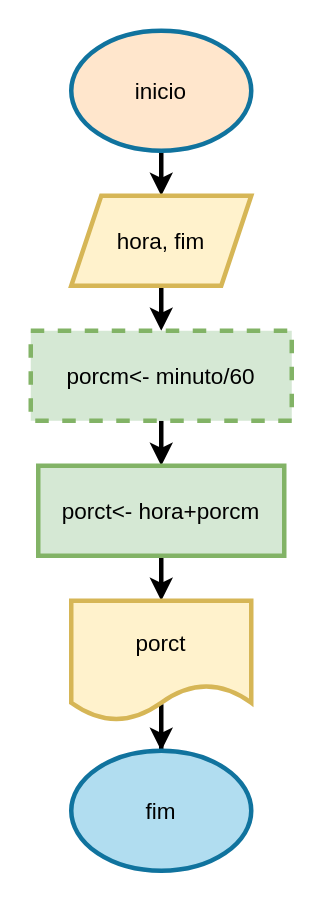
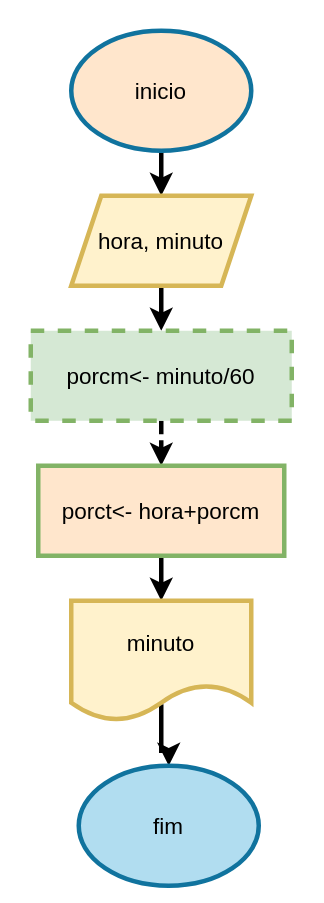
  <mxCell id="0" />
  <mxCell id="1" parent="0" />
  <mxCell id="2" value="" style="edgeStyle=orthogonalEdgeStyle;rounded=0;orthogonalLoop=1;jettySize=auto;html=1;strokeWidth=3;fontSize=15;" edge="1" parent="1" source="3" target="5"><mxGeometry relative="1" as="geometry" /></mxCell>
  <mxCell id="3" value="inicio" style="ellipse;whiteSpace=wrap;html=1;strokeWidth=3;fontSize=15;fillColor=#ffe6cc;strokeColor=#10739e;" vertex="1" parent="1"><mxGeometry x="47" y="20" width="120" height="80" as="geometry" /></mxCell>
  <mxCell id="4" value="" style="edgeStyle=orthogonalEdgeStyle;rounded=0;orthogonalLoop=1;jettySize=auto;html=1;strokeWidth=3;fontSize=15;" edge="1" parent="1" source="5" target="7"><mxGeometry relative="1" as="geometry" /></mxCell>
- <mxCell id="5" value="hora, fim" style="shape=parallelogram;perimeter=parallelogramPerimeter;whiteSpace=wrap;html=1;fixedSize=1;strokeWidth=3;fontSize=15;fillColor=#fff2cc;strokeColor=#d6b656;" vertex="1" parent="1"><mxGeometry x="47" y="130" width="120" height="60" as="geometry" /></mxCell>
- <mxCell id="6" value="" style="edgeStyle=orthogonalEdgeStyle;rounded=0;orthogonalLoop=1;jettySize=auto;html=1;strokeWidth=3;fontSize=15;" edge="1" parent="1" source="7" target="9"><mxGeometry relative="1" as="geometry" /></mxCell>
+ <mxCell id="5" value="hora, minuto" style="shape=parallelogram;perimeter=parallelogramPerimeter;whiteSpace=wrap;html=1;fixedSize=1;strokeWidth=3;fontSize=15;fillColor=#fff2cc;strokeColor=#d6b656;" vertex="1" parent="1"><mxGeometry x="47" y="130" width="120" height="60" as="geometry" /></mxCell>
+ <mxCell id="6" value="" style="edgeStyle=orthogonalEdgeStyle;rounded=0;orthogonalLoop=1;jettySize=auto;html=1;strokeWidth=3;fontSize=15;dashed=1;" edge="1" parent="1" source="7" target="9"><mxGeometry relative="1" as="geometry" /></mxCell>
  <mxCell id="7" value="porcm&amp;lt;- minuto/60" style="whiteSpace=wrap;html=1;strokeWidth=3;fontSize=15;fillColor=#d5e8d4;strokeColor=#82b366;dashed=1;" vertex="1" parent="1"><mxGeometry x="20" y="220" width="174" height="60" as="geometry" /></mxCell>
  <mxCell id="8" value="" style="edgeStyle=orthogonalEdgeStyle;rounded=0;orthogonalLoop=1;jettySize=auto;html=1;strokeWidth=3;fontSize=15;" edge="1" parent="1" source="9" target="11"><mxGeometry relative="1" as="geometry" /></mxCell>
- <mxCell id="9" value="porct&amp;lt;- hora+porcm" style="whiteSpace=wrap;html=1;strokeWidth=3;fontSize=15;fillColor=#d5e8d4;strokeColor=#82b366;" vertex="1" parent="1"><mxGeometry x="25" y="310" width="164" height="60" as="geometry" /></mxCell>
+ <mxCell id="9" value="porct&amp;lt;- hora+porcm" style="whiteSpace=wrap;html=1;strokeWidth=3;fontSize=15;fillColor=#ffe6cc;strokeColor=#82b366;" vertex="1" parent="1"><mxGeometry x="25" y="310" width="164" height="60" as="geometry" /></mxCell>
  <mxCell id="10" value="" style="edgeStyle=orthogonalEdgeStyle;rounded=0;orthogonalLoop=1;jettySize=auto;html=1;exitX=0.5;exitY=0.863;exitDx=0;exitDy=0;exitPerimeter=0;strokeWidth=3;fontSize=15;" edge="1" parent="1" source="11" target="12"><mxGeometry relative="1" as="geometry" /></mxCell>
- <mxCell id="11" value="porct" style="shape=document;whiteSpace=wrap;html=1;boundedLbl=1;strokeWidth=3;fontSize=15;fillColor=#fff2cc;strokeColor=#d6b656;" vertex="1" parent="1"><mxGeometry x="47" y="400" width="120" height="80" as="geometry" /></mxCell>
- <mxCell id="12" value="fim" style="ellipse;whiteSpace=wrap;html=1;strokeWidth=3;fontSize=15;fillColor=#b1ddf0;strokeColor=#10739e;" vertex="1" parent="1"><mxGeometry x="47" y="500" width="120" height="80" as="geometry" /></mxCell>
+ <mxCell id="11" value="minuto" style="shape=document;whiteSpace=wrap;html=1;boundedLbl=1;strokeWidth=3;fontSize=15;fillColor=#fff2cc;strokeColor=#d6b656;" vertex="1" parent="1"><mxGeometry x="47" y="400" width="120" height="80" as="geometry" /></mxCell>
+ <mxCell id="12" value="fim" style="ellipse;whiteSpace=wrap;html=1;strokeWidth=3;fontSize=15;fillColor=#b1ddf0;strokeColor=#10739e;" vertex="1" parent="1"><mxGeometry x="52" y="510" width="120" height="80" as="geometry" /></mxCell>
